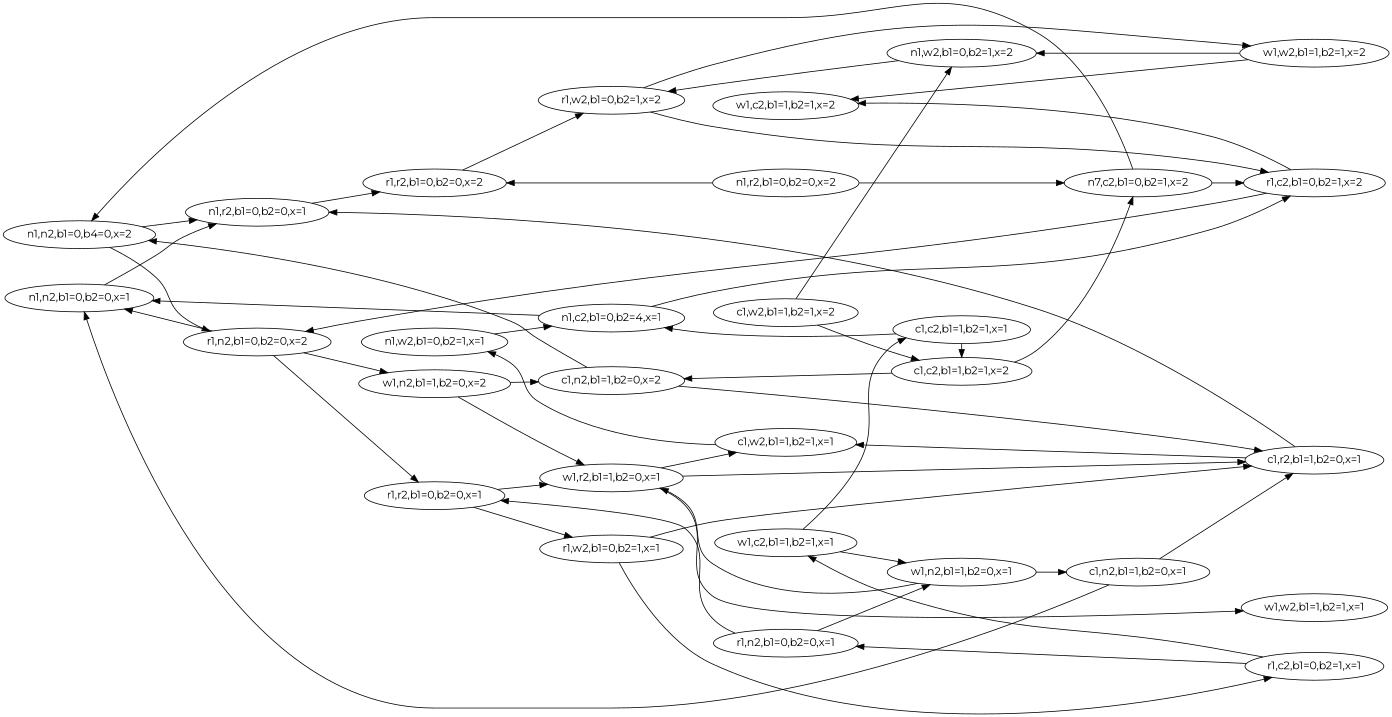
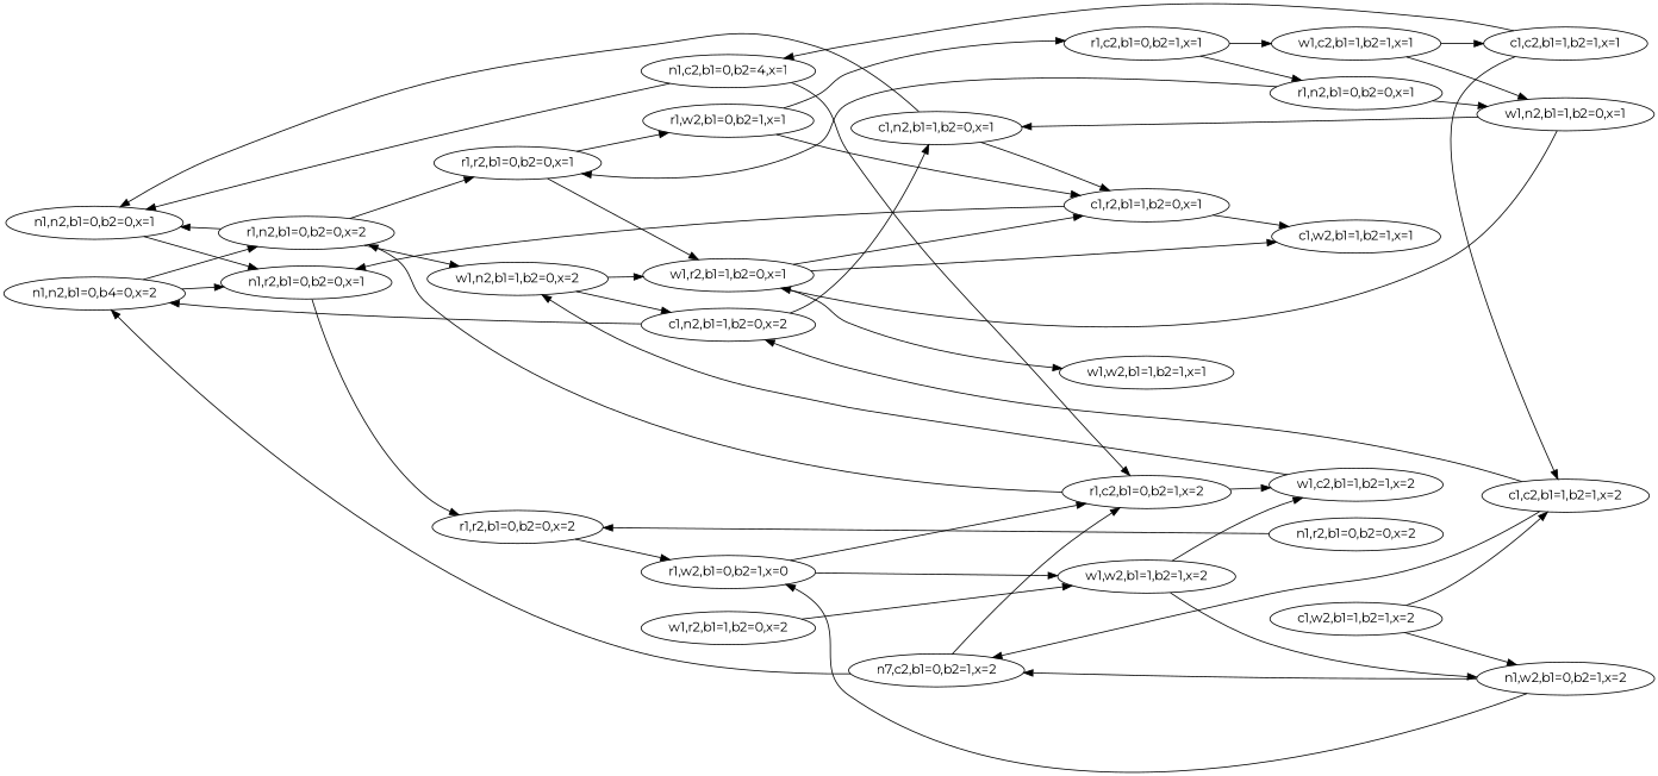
  digraph {
    fontname=Montserrat
    rankdir=LR
    node [fontname=Montserrat]
    edge [fontname=Montserrat]
    "n1,n2,b1=0,b2=0,x=1"
    n2 [label="n1,n2,b1=0,b4=0,x=2"]
    "n1,r2,b1=0,b2=0,x=1"
    "r1,n2,b1=0,b2=0,x=2"
-   "n1,w2,b1=0,b2=1,x=1"
    "r1,r2,b1=0,b2=0,x=2"
    "r1,r2,b1=0,b2=0,x=1"
    "w1,n2,b1=1,b2=0,x=2"
    n9 [label="n1,c2,b1=0,b2=4,x=1"]
-   "r1,w2,b1=0,b2=1,x=2"
+   "r1,w2,b1=0,b2=1,x=2" [label="r1,w2,b1=0,b2=1,x=0"]
+   "w1,r2,b1=1,b2=0,x=2"
    "r1,w2,b1=0,b2=1,x=1"
    "w1,r2,b1=1,b2=0,x=1"
    "c1,n2,b1=1,b2=0,x=2"
    "r1,c2,b1=0,b2=1,x=2"
    "w1,w2,b1=1,b2=1,x=2"
    "r1,c2,b1=0,b2=1,x=1"
    "w1,w2,b1=1,b2=1,x=1"
    "c1,r2,b1=1,b2=0,x=1"
    "w1,c2,b1=1,b2=1,x=2"
    "n1,r2,b1=0,b2=0,x=2"
    "c1,w2,b1=1,b2=1,x=2"
    "r1,n2,b1=0,b2=0,x=1"
    "w1,c2,b1=1,b2=1,x=1"
    "c1,w2,b1=1,b2=1,x=1"
    "n1,w2,b1=0,b2=1,x=2"
    "c1,c2,b1=1,b2=1,x=2"
    "w1,n2,b1=1,b2=0,x=1"
    "c1,c2,b1=1,b2=1,x=1"
    n30 [label="n7,c2,b1=0,b2=1,x=2"]
    "c1,n2,b1=1,b2=0,x=1"
    subgraph sub_1 {
      rank=same
      "n1,n2,b1=0,b2=0,x=1"
      n2
    }
    subgraph sub_2 {
      rank=same
      "n1,r2,b1=0,b2=0,x=1"
      "r1,n2,b1=0,b2=0,x=2"
    }
    subgraph sub_3 {
      rank=same
-     "n1,w2,b1=0,b2=1,x=1"
      "r1,r2,b1=0,b2=0,x=2"
      "r1,r2,b1=0,b2=0,x=1"
      "w1,n2,b1=1,b2=0,x=2"
    }
    subgraph sub_4 {
      rank=same
      n9
      "r1,w2,b1=0,b2=1,x=2"
+     "w1,r2,b1=1,b2=0,x=2"
      "r1,w2,b1=0,b2=1,x=1"
      "w1,r2,b1=1,b2=0,x=1"
      "c1,n2,b1=1,b2=0,x=2"
    }
    subgraph sub_5 {
      rank=same
      "r1,c2,b1=0,b2=1,x=2"
      "w1,w2,b1=1,b2=1,x=2"
      "r1,c2,b1=0,b2=1,x=1"
      "w1,w2,b1=1,b2=1,x=1"
      "c1,r2,b1=1,b2=0,x=1"
    }
    subgraph sub_6 {
      rank=same
      "w1,c2,b1=1,b2=1,x=2"
      "n1,r2,b1=0,b2=0,x=2"
      "c1,w2,b1=1,b2=1,x=2"
      "r1,n2,b1=0,b2=0,x=1"
      "w1,c2,b1=1,b2=1,x=1"
      "c1,w2,b1=1,b2=1,x=1"
    }
    subgraph sub_7 {
      rank=same
      "n1,w2,b1=0,b2=1,x=2"
      "c1,c2,b1=1,b2=1,x=2"
      "w1,n2,b1=1,b2=0,x=1"
      "c1,c2,b1=1,b2=1,x=1"
    }
    subgraph sub_8 {
      rank=same
      n30
      "c1,n2,b1=1,b2=0,x=1"
    }
    "n1,n2,b1=0,b2=0,x=1" -> "n1,r2,b1=0,b2=0,x=1"
    n2 -> "n1,r2,b1=0,b2=0,x=1"
    n2 -> "r1,n2,b1=0,b2=0,x=2"
    "n1,r2,b1=0,b2=0,x=1" -> "r1,r2,b1=0,b2=0,x=2"
    "r1,n2,b1=0,b2=0,x=2" -> "n1,n2,b1=0,b2=0,x=1"
    "r1,n2,b1=0,b2=0,x=2" -> "r1,r2,b1=0,b2=0,x=1"
    "r1,n2,b1=0,b2=0,x=2" -> "w1,n2,b1=1,b2=0,x=2"
-   "n1,w2,b1=0,b2=1,x=1" -> n9
    "r1,r2,b1=0,b2=0,x=2" -> "r1,w2,b1=0,b2=1,x=2"
    "r1,r2,b1=0,b2=0,x=1" -> "r1,w2,b1=0,b2=1,x=1"
    "r1,r2,b1=0,b2=0,x=1" -> "w1,r2,b1=1,b2=0,x=1"
    "w1,n2,b1=1,b2=0,x=2" -> "w1,r2,b1=1,b2=0,x=1"
    "w1,n2,b1=1,b2=0,x=2" -> "c1,n2,b1=1,b2=0,x=2"
    n9 -> "n1,n2,b1=0,b2=0,x=1"
    n9 -> "r1,c2,b1=0,b2=1,x=2"
    "r1,w2,b1=0,b2=1,x=2" -> "r1,c2,b1=0,b2=1,x=2"
    "r1,w2,b1=0,b2=1,x=2" -> "w1,w2,b1=1,b2=1,x=2"
+   "w1,r2,b1=1,b2=0,x=2" -> "w1,w2,b1=1,b2=1,x=2"
    "r1,w2,b1=0,b2=1,x=1" -> "r1,c2,b1=0,b2=1,x=1"
    "r1,w2,b1=0,b2=1,x=1" -> "c1,r2,b1=1,b2=0,x=1"
    "w1,r2,b1=1,b2=0,x=1" -> "w1,w2,b1=1,b2=1,x=1"
    "w1,r2,b1=1,b2=0,x=1" -> "c1,r2,b1=1,b2=0,x=1"
    "w1,r2,b1=1,b2=0,x=1" -> "c1,w2,b1=1,b2=1,x=1"
    "c1,n2,b1=1,b2=0,x=2" -> n2
-   "c1,n2,b1=1,b2=0,x=2" -> "c1,r2,b1=1,b2=0,x=1"
+   "c1,n2,b1=1,b2=0,x=2" -> "c1,n2,b1=1,b2=0,x=1"
    "r1,c2,b1=0,b2=1,x=2" -> "r1,n2,b1=0,b2=0,x=2"
    "r1,c2,b1=0,b2=1,x=2" -> "w1,c2,b1=1,b2=1,x=2"
    "w1,w2,b1=1,b2=1,x=2" -> "w1,c2,b1=1,b2=1,x=2"
    "w1,w2,b1=1,b2=1,x=2" -> "n1,w2,b1=0,b2=1,x=2"
    "r1,c2,b1=0,b2=1,x=1" -> "r1,n2,b1=0,b2=0,x=1"
    "r1,c2,b1=0,b2=1,x=1" -> "w1,c2,b1=1,b2=1,x=1"
    "c1,r2,b1=1,b2=0,x=1" -> "n1,r2,b1=0,b2=0,x=1"
    "c1,r2,b1=1,b2=0,x=1" -> "c1,w2,b1=1,b2=1,x=1"
+   "w1,c2,b1=1,b2=1,x=2" -> "w1,n2,b1=1,b2=0,x=2"
    "n1,r2,b1=0,b2=0,x=2" -> "r1,r2,b1=0,b2=0,x=2"
    "c1,w2,b1=1,b2=1,x=2" -> "n1,w2,b1=0,b2=1,x=2"
    "c1,w2,b1=1,b2=1,x=2" -> "c1,c2,b1=1,b2=1,x=2"
    "r1,n2,b1=0,b2=0,x=1" -> "r1,r2,b1=0,b2=0,x=1"
    "r1,n2,b1=0,b2=0,x=1" -> "w1,n2,b1=1,b2=0,x=1"
    "w1,c2,b1=1,b2=1,x=1" -> "w1,n2,b1=1,b2=0,x=1"
    "w1,c2,b1=1,b2=1,x=1" -> "c1,c2,b1=1,b2=1,x=1"
-   "c1,w2,b1=1,b2=1,x=1" -> "n1,w2,b1=0,b2=1,x=1"
    "n1,w2,b1=0,b2=1,x=2" -> "r1,w2,b1=0,b2=1,x=2"
-   "n1,r2,b1=0,b2=0,x=2" -> n30
+   "n1,w2,b1=0,b2=1,x=2" -> n30
    "c1,c2,b1=1,b2=1,x=2" -> "c1,n2,b1=1,b2=0,x=2"
    "c1,c2,b1=1,b2=1,x=2" -> n30
    "w1,n2,b1=1,b2=0,x=1" -> "w1,r2,b1=1,b2=0,x=1"
    "w1,n2,b1=1,b2=0,x=1" -> "c1,n2,b1=1,b2=0,x=1"
    "c1,c2,b1=1,b2=1,x=1" -> n9
    "c1,c2,b1=1,b2=1,x=1" -> "c1,c2,b1=1,b2=1,x=2"
    n30 -> n2
    n30 -> "r1,c2,b1=0,b2=1,x=2"
    "c1,n2,b1=1,b2=0,x=1" -> "n1,n2,b1=0,b2=0,x=1"
    "c1,n2,b1=1,b2=0,x=1" -> "c1,r2,b1=1,b2=0,x=1"
  }
